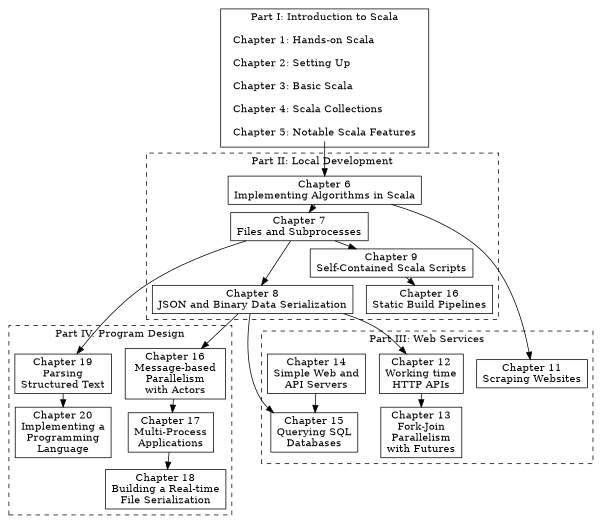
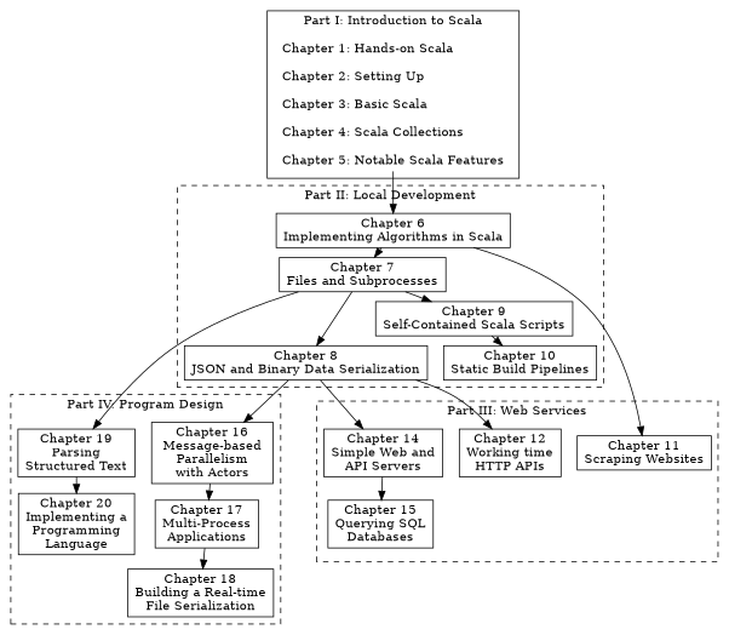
  digraph {
    ranksep=0.15
    node [shape=box]
    n1 [height=0 label="Chapter 8\nJSON and Binary Data Serialization" width=0]
    n2 [height=0 label="Chapter 6\nImplementing Algorithms in Scala" width=0]
    n3 [height=0 label="Chapter 7\nFiles and Subprocesses" width=0]
    n4 [height=0 label="Chapter 9\nSelf-Contained Scala Scripts" width=0]
-   n5 [height=0 label="Chapter 16\nStatic Build Pipelines" width=0]
+   n5 [height=0 label="Chapter 10\nStatic Build Pipelines" width=0]
    n6 [height=0 label="Chapter 1: Hands-on Scala\l\lChapter 2: Setting Up\l\lChapter 3: Basic Scala\l\lChapter 4: Scala Collections\l\lChapter 5: Notable Scala Features\l" shape=plaintext width=0]
    n7 [height=0 label="Chapter 11\nScraping Websites" width=0]
    n8 [height=0 label="Chapter 12\nWorking time\nHTTP APIs" width=0]
-   n9 [height=0 label="Chapter 13\nFork-Join\nParallelism\nwith Futures" width=0]
    n10 [height=0 label="Chapter 14\nSimple Web and\nAPI Servers" width=0]
    n11 [height=0 label="Chapter 15\nQuerying SQL\nDatabases" width=0]
    n12 [height=0 label="Chapter 16\n Message-based \nParallelism\nwith Actors" width=0]
    n13 [height=0 label="Chapter 17\nMulti-Process\nApplications" width=0]
    n14 [height=0 label="Chapter 18\nBuilding a Real-time\nFile Serialization" width=0]
    n15 [height=0 label="Chapter 19\nParsing\nStructured Text" width=0]
    n16 [height=0 label="Chapter 20\nImplementing a\nProgramming\nLanguage" width=0]
    subgraph cluster_1 {
      label="Part II: Local Development"
      style=dashed
      n2
      n3
      n4
      n5
      subgraph sub_2 {
        label="Part II: Local Development"
        rank=max
        style=dashed
        n1
      }
    }
    subgraph cluster_3 {
      label="Part I: Introduction to Scala"
      n6
    }
    subgraph cluster_4 {
      label="Part III: Web Services"
      style=dashed
      n7
      n8
-     n9
      n10
      n11
    }
    subgraph cluster_5 {
      label="Part IV: Program Design"
      style=dashed
      n12
      n13
      n14
      n15
      n16
    }
    n1 -> n8
-   n1 -> n11
+   n1 -> n10
    n1 -> n12
    n2 -> n3
    n2 -> n7
    n3 -> n1
    n3 -> n4
    n3 -> n15
    n4 -> n5
    n6 -> n2
-   n8 -> n9
    n10 -> n11
    n12 -> n13
    n13 -> n14
    n15 -> n16
  }
